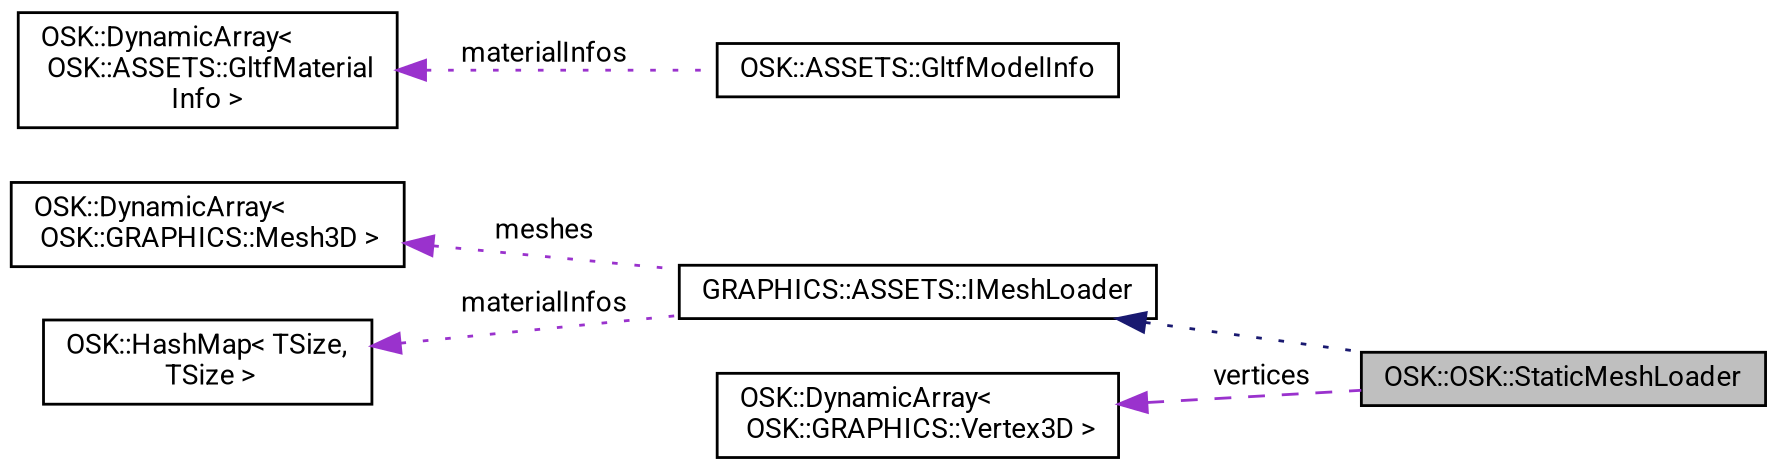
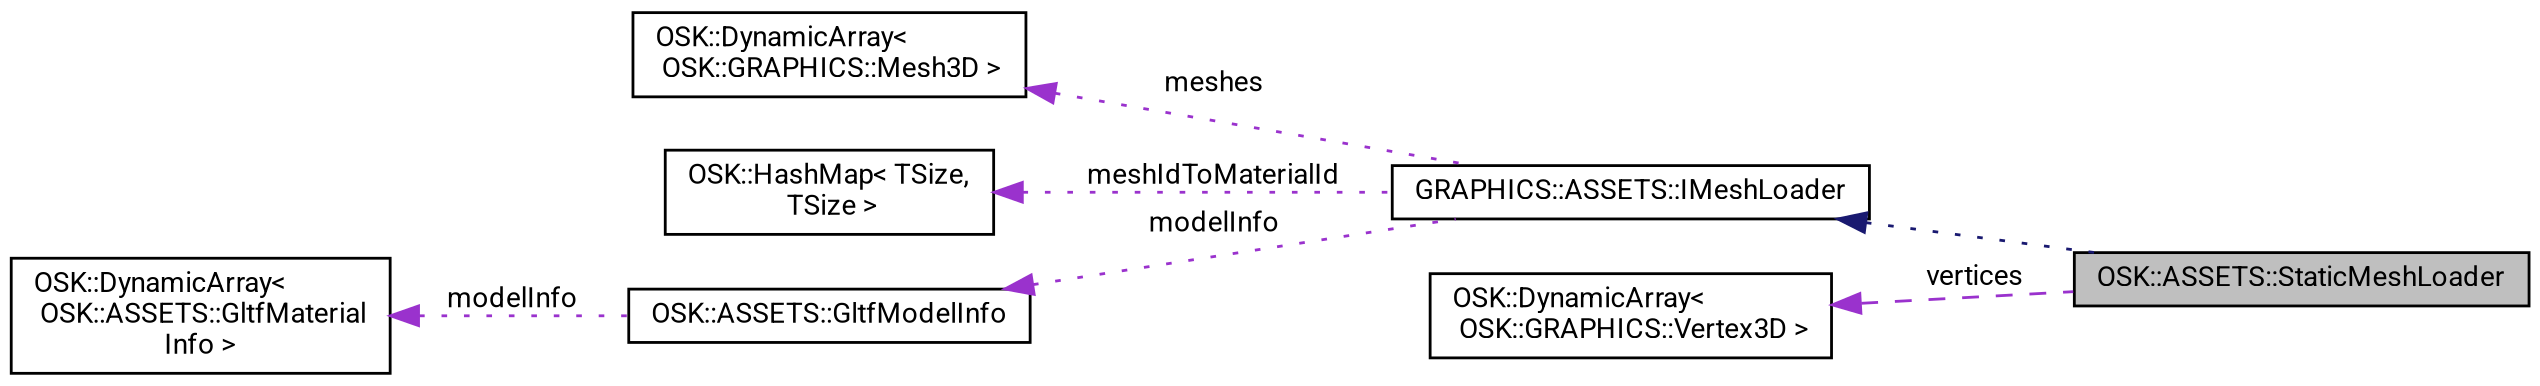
  digraph {
    fontname=Roboto
    rankdir=LR
    node [color=black fillcolor=white fontname=Roboto fontsize=10 shape=record style=filled]
    edge [color=darkorchid3 dir=back fontname=Roboto fontsize=10 labelfontname=Helvetica labelfontsize=10 style=dotted]
-   n1 [fillcolor=grey75 fontcolor=black height=0.2 label="OSK::OSK::StaticMeshLoader" width=0.4]
+   n1 [fillcolor=grey75 fontcolor=black height=0.2 label="OSK::ASSETS::StaticMeshLoader" width=0.4]
    n2 [height=0.2 label="GRAPHICS::ASSETS::IMeshLoader" width=0.4]
    n3 [height=0.2 label="OSK::DynamicArray\<\l OSK::GRAPHICS::Mesh3D \>" width=0.4]
    n4 [height=0.2 label="OSK::HashMap\< TSize,\l TSize \>" width=0.4]
    n5 [height=0.2 label="OSK::ASSETS::GltfModelInfo" width=0.4]
    n6 [height=0.2 label="OSK::DynamicArray\<\l OSK::ASSETS::GltfMaterial\lInfo \>" width=0.4]
    n7 [height=0.2 label="OSK::DynamicArray\<\l OSK::GRAPHICS::Vertex3D \>" width=0.4]
    n2 -> n1 [color=midnightblue]
    n3 -> n2 [label=" meshes"]
-   n4 -> n2 [label=" materialInfos"]
-   n6 -> n5 [label=" materialInfos"]
+   n4 -> n2 [label=" meshIdToMaterialId"]
+   n5 -> n2 [label=" modelInfo"]
+   n6 -> n5 [label=" modelInfo"]
    n7 -> n1 [label=" vertices" style=dashed]
  }
